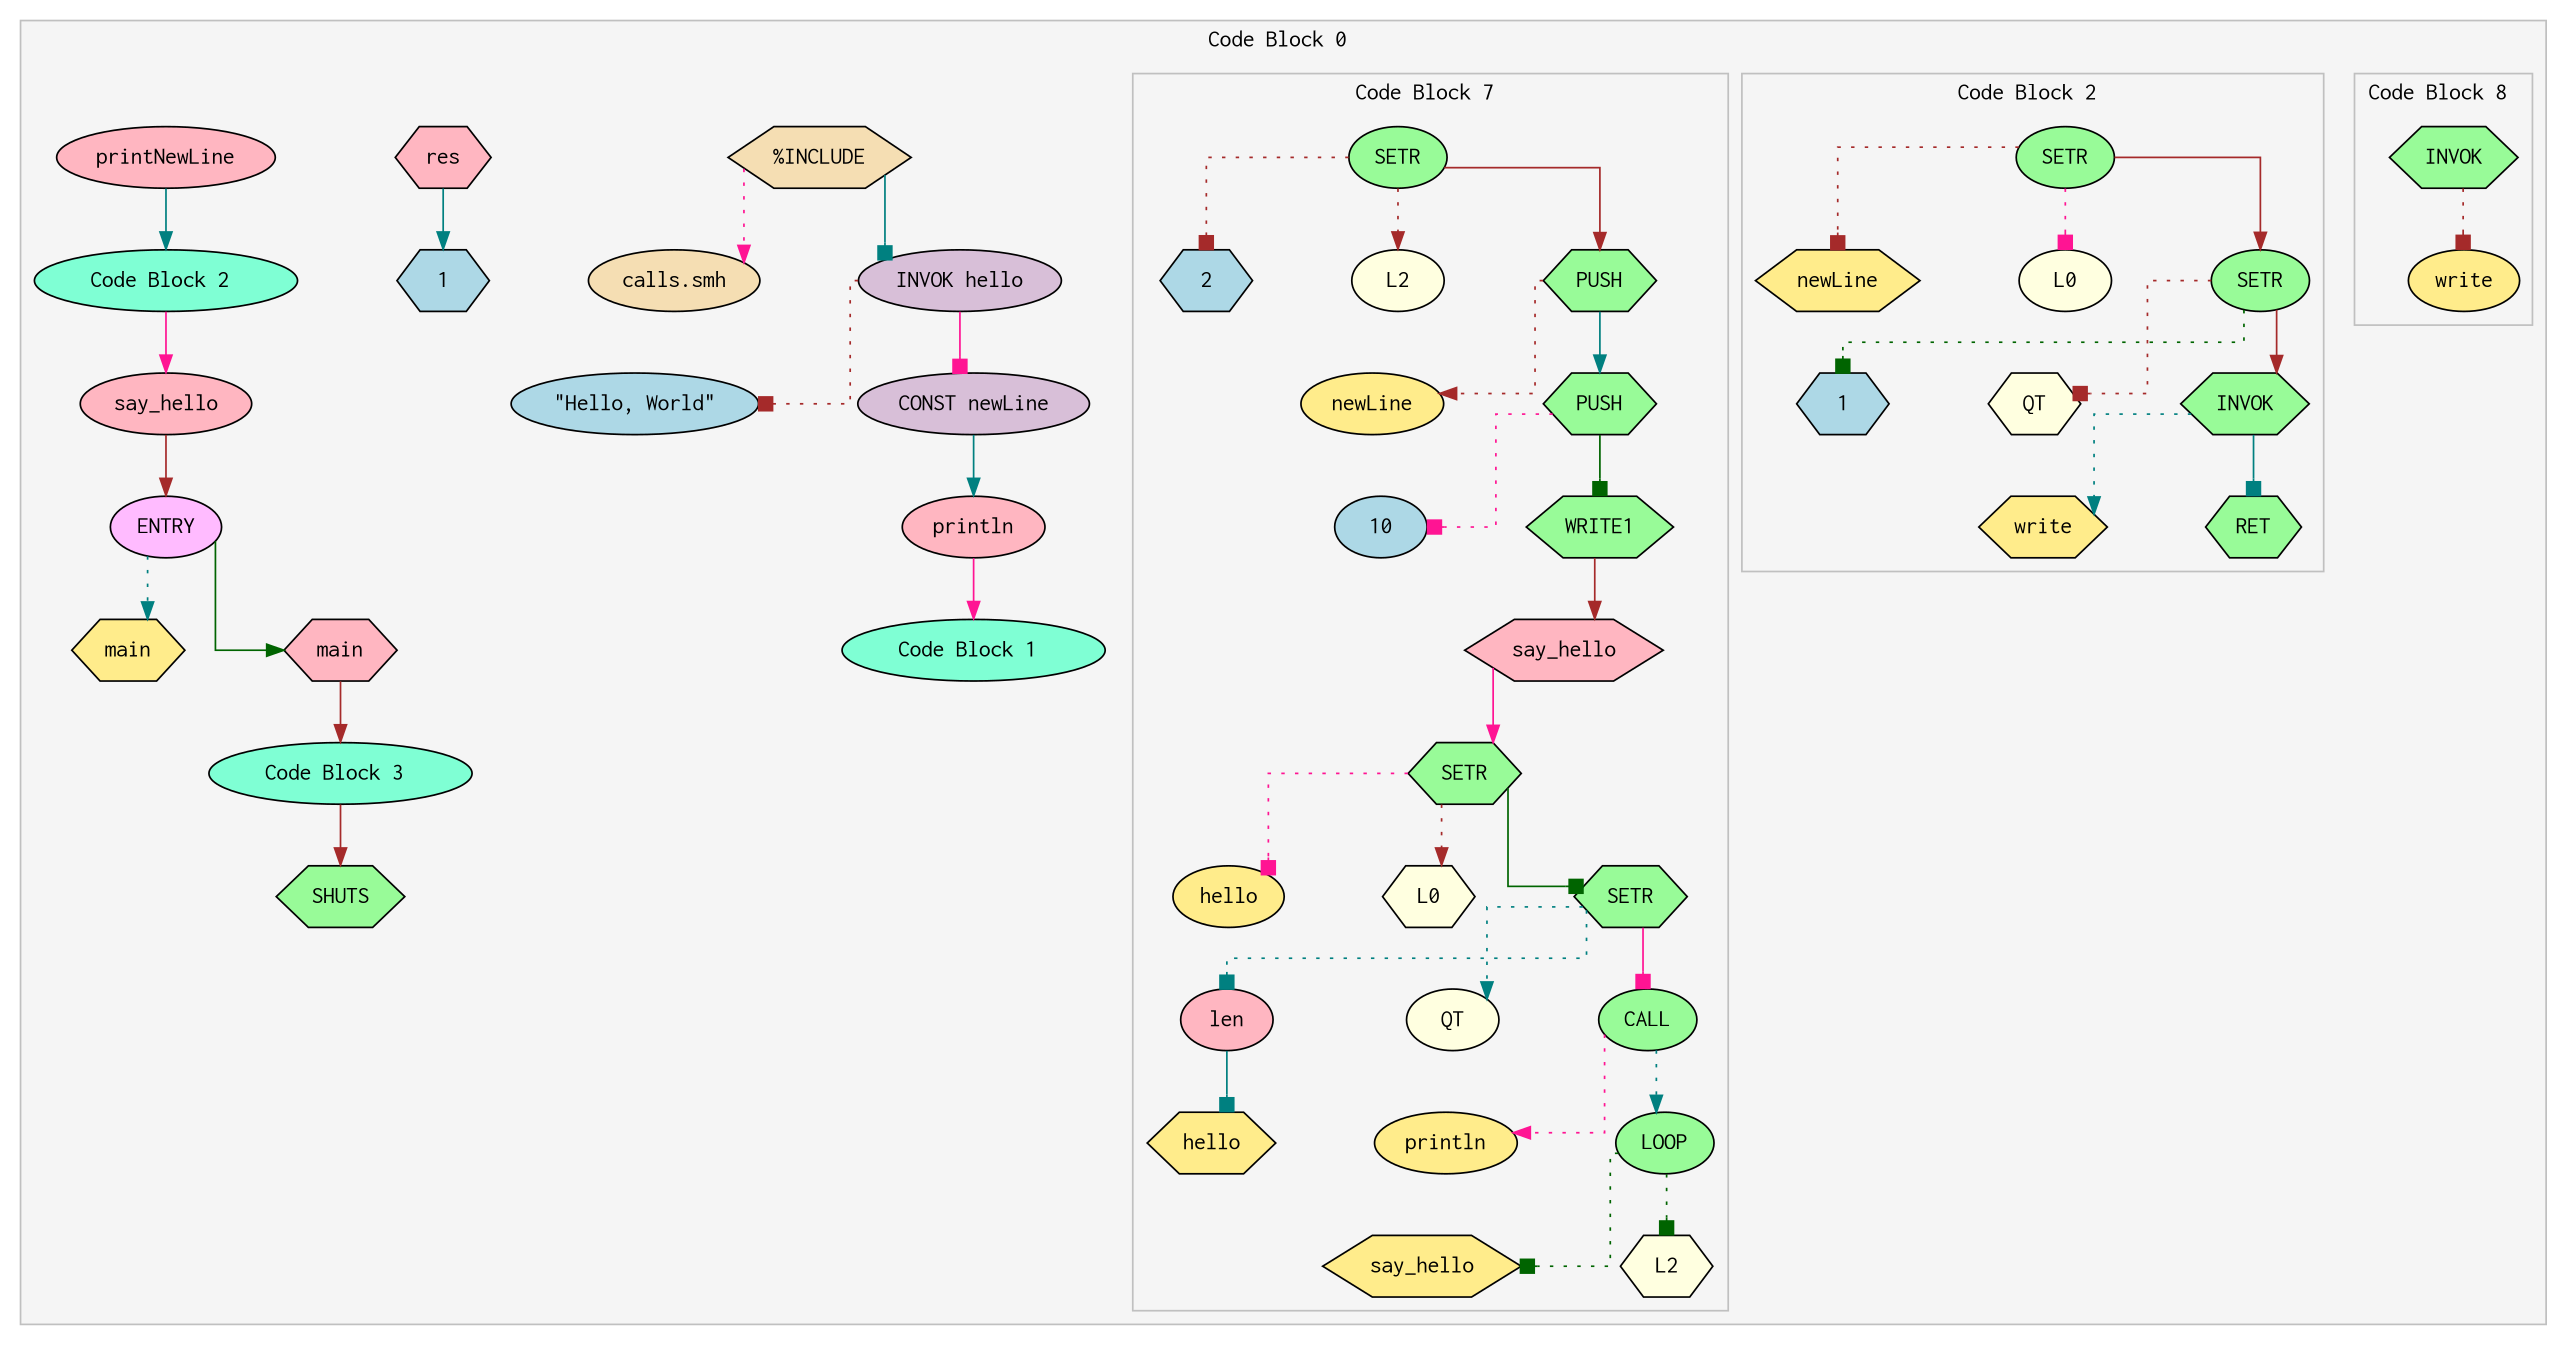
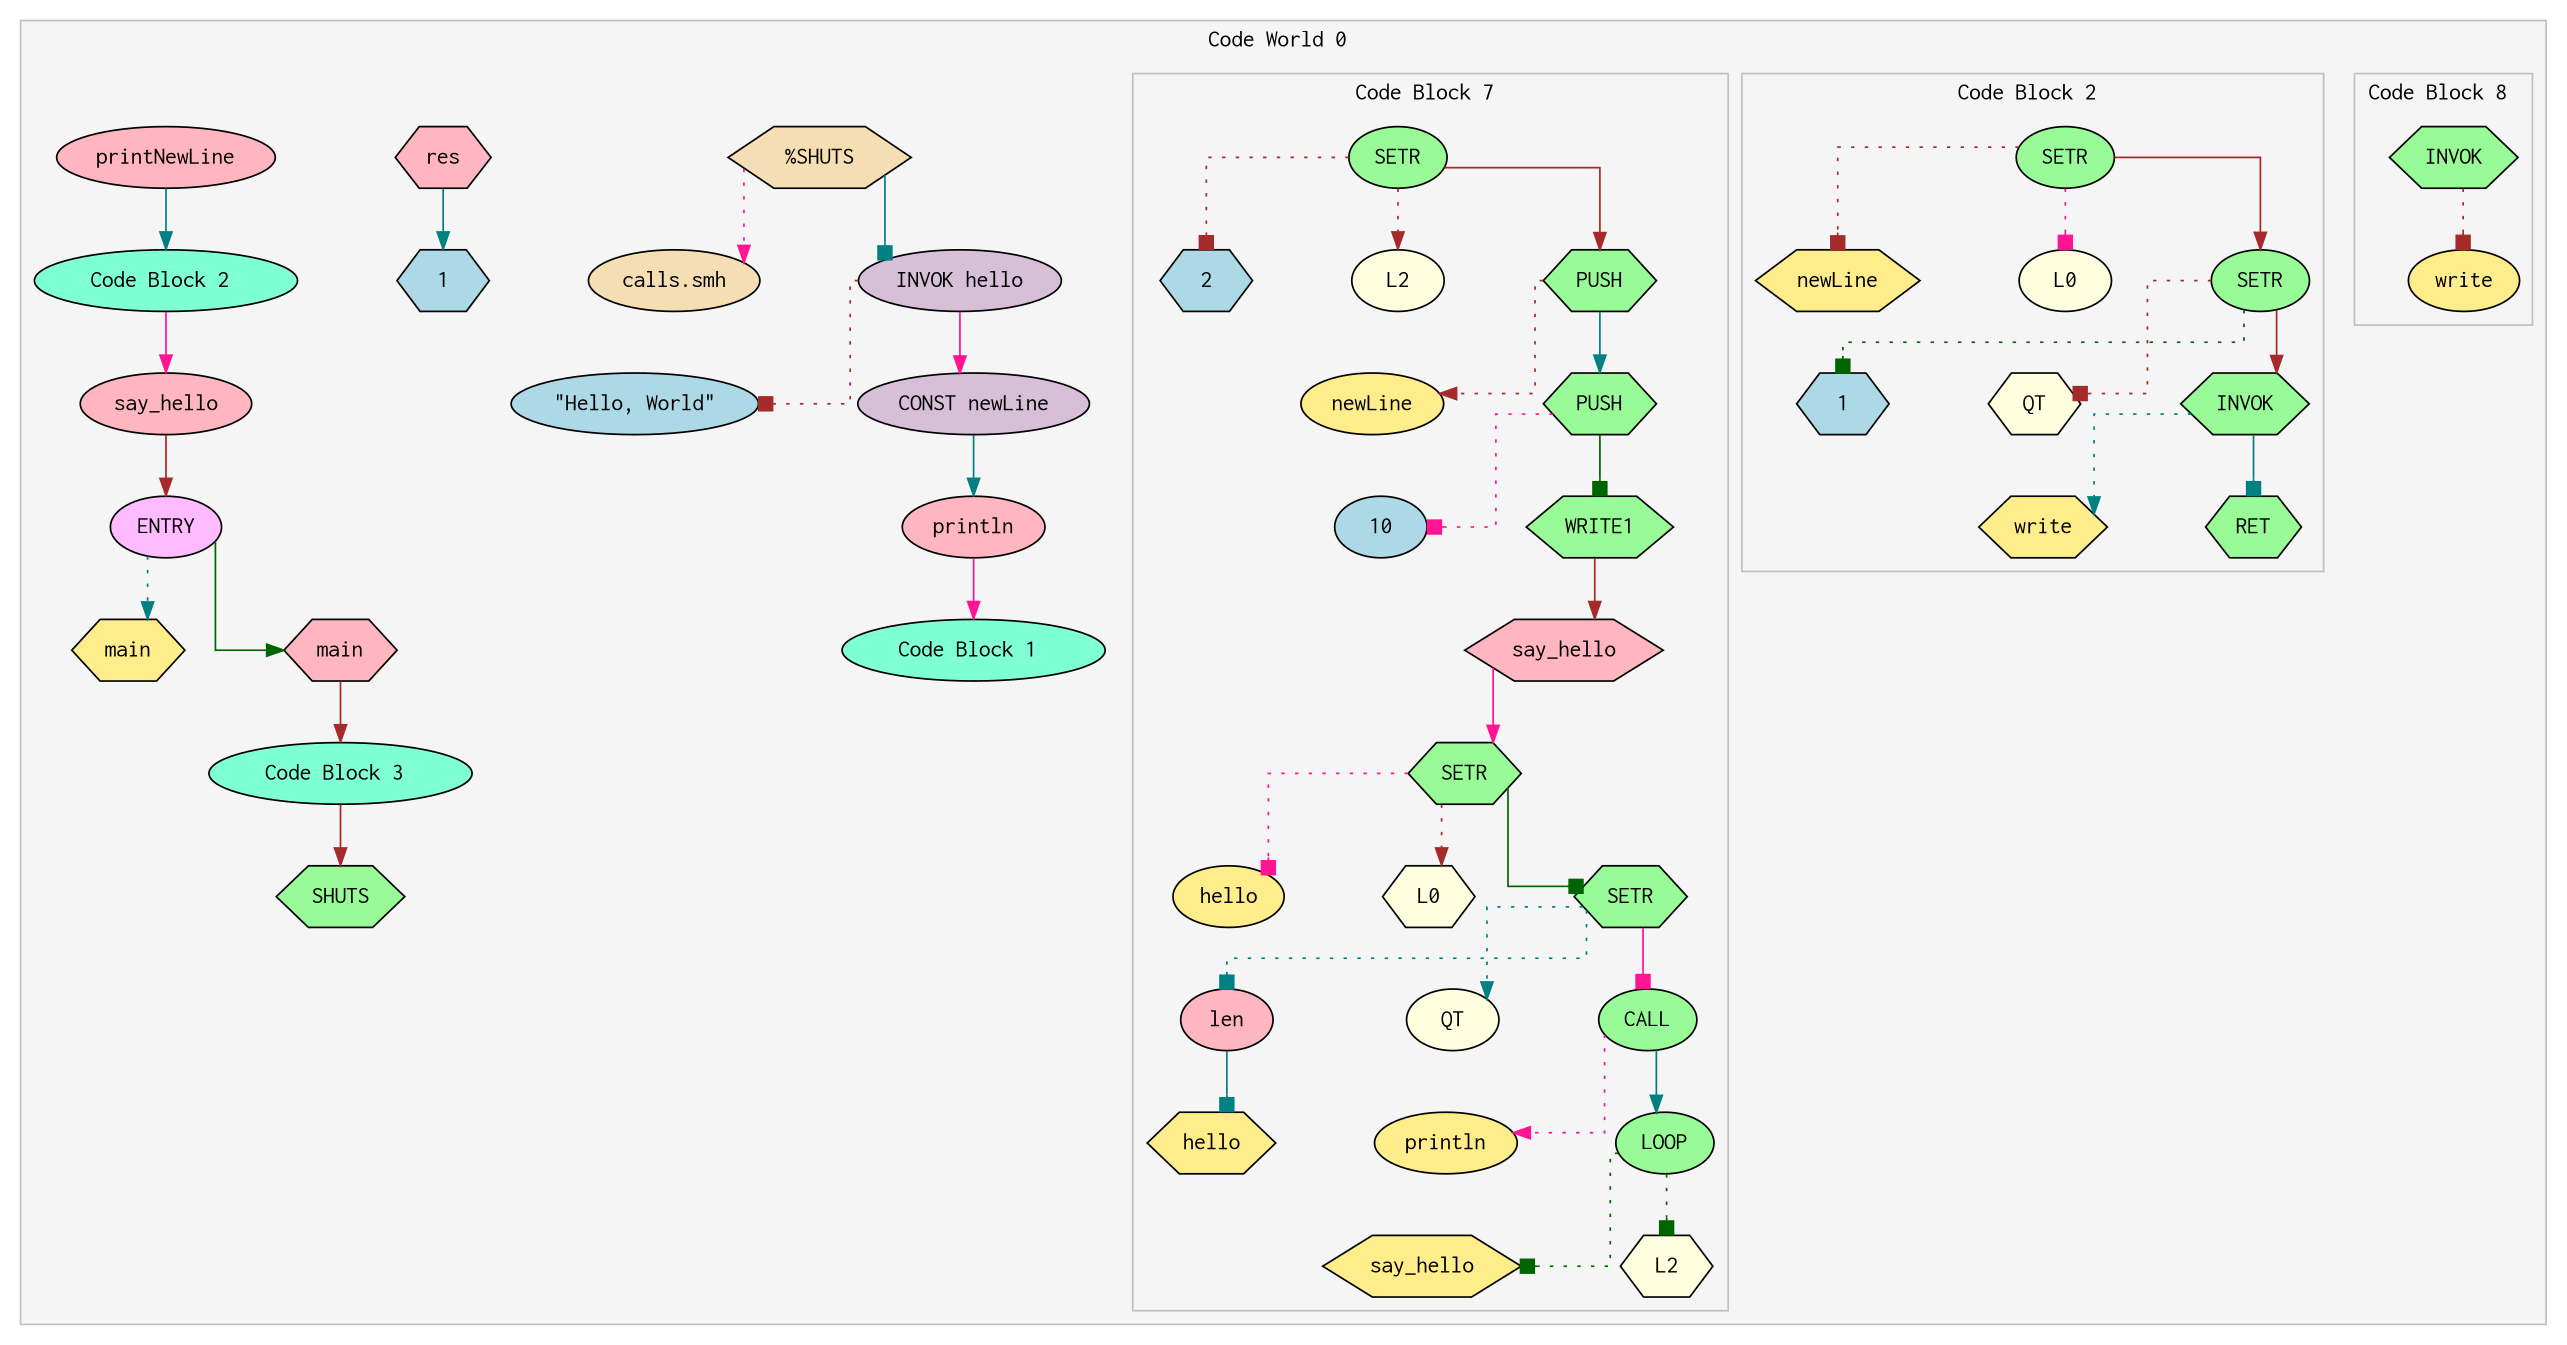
  digraph {
    nodesep=0.8
    ranksep=0.5
    splines=ortho
    node [fillcolor=palegreen fontname=Courier shape=ellipse style=filled]
    edge [arrowhead=normal color=brown]
    n1 [label=INVOK shape=hexagon]
    n2 [fillcolor=lightgoldenrod1 label=write]
    n3 [label=SETR]
    n4 [fillcolor=lightgoldenrod1 label=newLine shape=hexagon]
    n5 [fillcolor=lightyellow label=L0]
    n6 [label=SETR]
    n7 [fillcolor=lightblue label=1 shape=hexagon]
    n8 [fillcolor=lightyellow label=QT shape=hexagon]
    n9 [label=INVOK shape=hexagon]
    n10 [fillcolor=lightgoldenrod1 label=write shape=hexagon]
    n11 [label=RET shape=hexagon]
    n12 [label=SETR]
    n13 [fillcolor=lightblue label=2 shape=hexagon]
    n14 [fillcolor=lightyellow label=L2]
    n15 [label=PUSH shape=hexagon]
    n16 [fillcolor=lightgoldenrod1 label=newLine]
    n17 [label=PUSH shape=hexagon]
    n18 [fillcolor=lightblue label=10]
    n19 [label=WRITE1 shape=hexagon]
    n20 [fillcolor=lightpink label=say_hello shape=hexagon]
    n21 [label=SETR shape=hexagon]
    n22 [fillcolor=lightgoldenrod1 label=hello]
    n23 [fillcolor=lightyellow label=L0 shape=hexagon]
    n24 [label=SETR shape=hexagon]
    n25 [fillcolor=lightpink label=len]
    n26 [fillcolor=lightyellow label=QT]
    n27 [label=CALL]
    n28 [fillcolor=lightgoldenrod1 label=hello shape=hexagon]
    n29 [fillcolor=lightgoldenrod1 label=println]
    n30 [label=LOOP]
    n31 [fillcolor=lightgoldenrod1 label=say_hello shape=hexagon]
    n32 [fillcolor=lightyellow label=L2 shape=hexagon]
-   n33 [fillcolor=wheat label="%INCLUDE" shape=hexagon]
+   n33 [fillcolor=wheat label="%SHUTS" shape=hexagon]
    n34 [fillcolor=wheat label="calls.smh"]
    n35 [fillcolor=thistle label="INVOK hello"]
    n36 [fillcolor=lightblue label="\"Hello, World\""]
    n37 [fillcolor=thistle label="CONST newLine"]
    n38 [fillcolor=lightpink label=res shape=hexagon]
    n39 [fillcolor=lightpink label=println]
    n40 [fillcolor=lightblue label=1 shape=hexagon]
    n41 [fillcolor=aquamarine label=" Code Block 1  "]
    n42 [fillcolor=lightpink label=printNewLine]
    n43 [fillcolor=aquamarine label=" Code Block 2  "]
    n44 [fillcolor=lightpink label=say_hello]
    n45 [fillcolor=plum1 label=ENTRY]
    n46 [fillcolor=lightgoldenrod1 label=main shape=hexagon]
    n47 [fillcolor=lightpink label=main shape=hexagon]
    n48 [fillcolor=aquamarine label=" Code Block 3  "]
    n49 [label=SHUTS shape=hexagon]
    subgraph cluster_1 {
      color=gray
      fillcolor=whitesmoke
      fontname=Courier
-     label="Code Block 0 "
+     label="Code World 0 "
      style=filled
      n33
      n34
      n35
      n36
      n37
      n38
      n39
      n40
      n41
      n42
      n43
      n44
      n45
      n46
      n47
      n48
      n49
      subgraph cluster_2 {
        color=gray
        fillcolor=whitesmoke
        fontname=Courier
        label="Code Block 8 "
        style=filled
        n1
        n2
      }
      subgraph cluster_3 {
        color=gray
        fillcolor=whitesmoke
        fontname=Courier
        label="Code Block 2 "
        style=filled
        n3
        n4
        n5
        n6
        n7
        n8
        n9
        n10
        n11
      }
      subgraph cluster_4 {
        color=gray
        fillcolor=whitesmoke
        fontname=Courier
        label="Code Block 7 "
        style=filled
        n12
        n13
        n14
        n15
        n16
        n17
        n18
        n19
        n20
        n21
        n22
        n23
        n24
        n25
        n26
        n27
        n28
        n29
        n30
        n31
        n32
      }
    }
    n1 -> n2 [arrowhead=box style=dotted]
    n3 -> n4 [arrowhead=box style=dotted]
    n3 -> n5 [arrowhead=box color=deeppink style=dotted]
    n3 -> n6
    n6 -> n7 [arrowhead=box color=darkgreen style=dotted]
    n6 -> n8 [arrowhead=box style=dotted]
    n6 -> n9
    n9 -> n10 [color=teal style=dotted]
    n9 -> n11 [arrowhead=box color=teal]
    n12 -> n13 [arrowhead=box style=dotted]
    n12 -> n14 [style=dotted]
    n12 -> n15
    n15 -> n16 [style=dotted]
    n15 -> n17 [color=teal]
    n17 -> n18 [arrowhead=box color=deeppink style=dotted]
    n17 -> n19 [arrowhead=box color=darkgreen]
    n19 -> n20
    n20 -> n21 [color=deeppink]
    n21 -> n22 [arrowhead=box color=deeppink style=dotted]
    n21 -> n23 [style=dotted]
    n21 -> n24 [arrowhead=box color=darkgreen]
    n24 -> n25 [arrowhead=box color=teal style=dotted]
    n24 -> n26 [color=teal style=dotted]
    n24 -> n27 [arrowhead=box color=deeppink]
    n25 -> n28 [arrowhead=box color=teal]
    n27 -> n29 [color=deeppink style=dotted]
-   n27 -> n30 [color=teal style=dotted]
+   n27 -> n30 [color=teal]
    n30 -> n31 [arrowhead=box color=darkgreen style=dotted]
    n30 -> n32 [arrowhead=box color=darkgreen style=dotted]
    n33 -> n34 [color=deeppink style=dotted]
    n33 -> n35 [arrowhead=box color=teal]
    n35 -> n36 [arrowhead=box style=dotted]
-   n35 -> n37 [arrowhead=box color=deeppink]
+   n35 -> n37 [color=deeppink]
    n37 -> n39 [color=teal]
    n38 -> n40 [color=teal]
    n39 -> n41 [color=deeppink]
    n42 -> n43 [color=teal]
    n43 -> n44 [color=deeppink]
    n44 -> n45
    n45 -> n46 [color=teal style=dotted]
    n45 -> n47 [color=darkgreen]
    n47 -> n48
    n48 -> n49
  }
